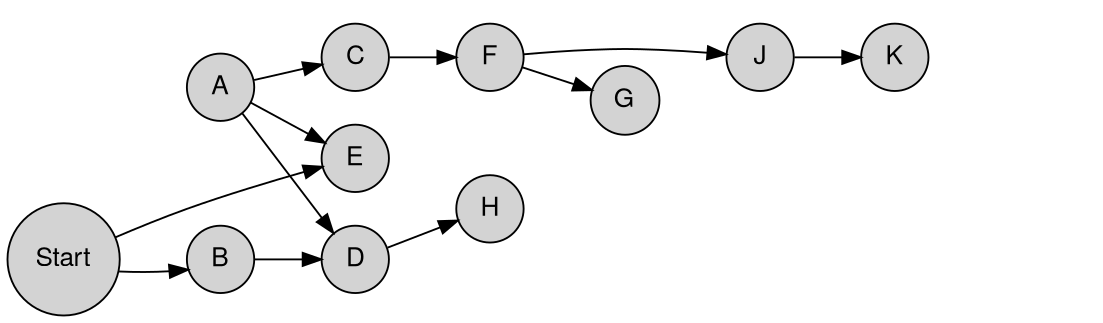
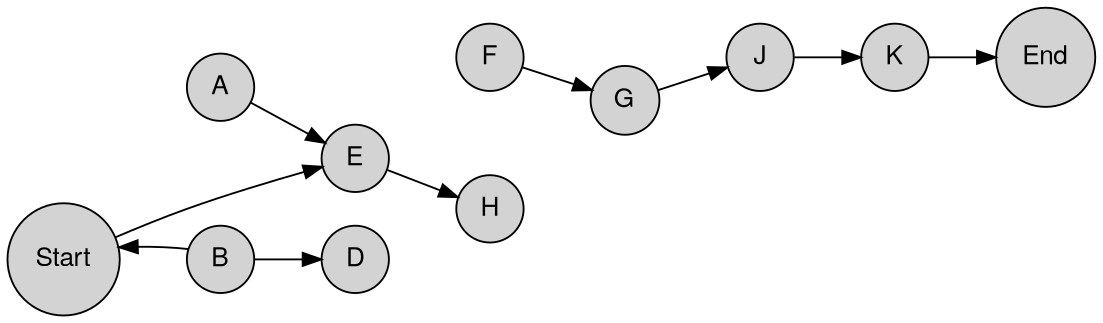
  digraph {
    fontname="Helvetica,Arial,sans-serif"
    fontsize=30
    labelloc=t
    rankdir=LR
    splines=true
    node [filledcolor=white fontname="Helvetica,Arial,sans-serif" shape=circle style=filled]
    edge [fontname="Helvetica,Arial,sans-serif"]
    n1 [label=Start]
    n2 [label=B]
    n3 [label=E]
    n4 [label=A]
-   n5 [label=C]
    n6 [label=D]
    n7 [label=F]
    n8 [label=H]
    n9 [label=G]
    n10 [label=J]
    n11 [label=K]
-   n1 -> n2
+   n12 [label=End]
+   n2 -> n1
    n1 -> n3
    n2 -> n6
-   n6 -> n8
+   n3 -> n8
    n4 -> n3
-   n4 -> n5
-   n4 -> n6
-   n5 -> n7
    n7 -> n9
-   n7 -> n10
+   n9 -> n10
    n10 -> n11
+   n11 -> n12
  }
